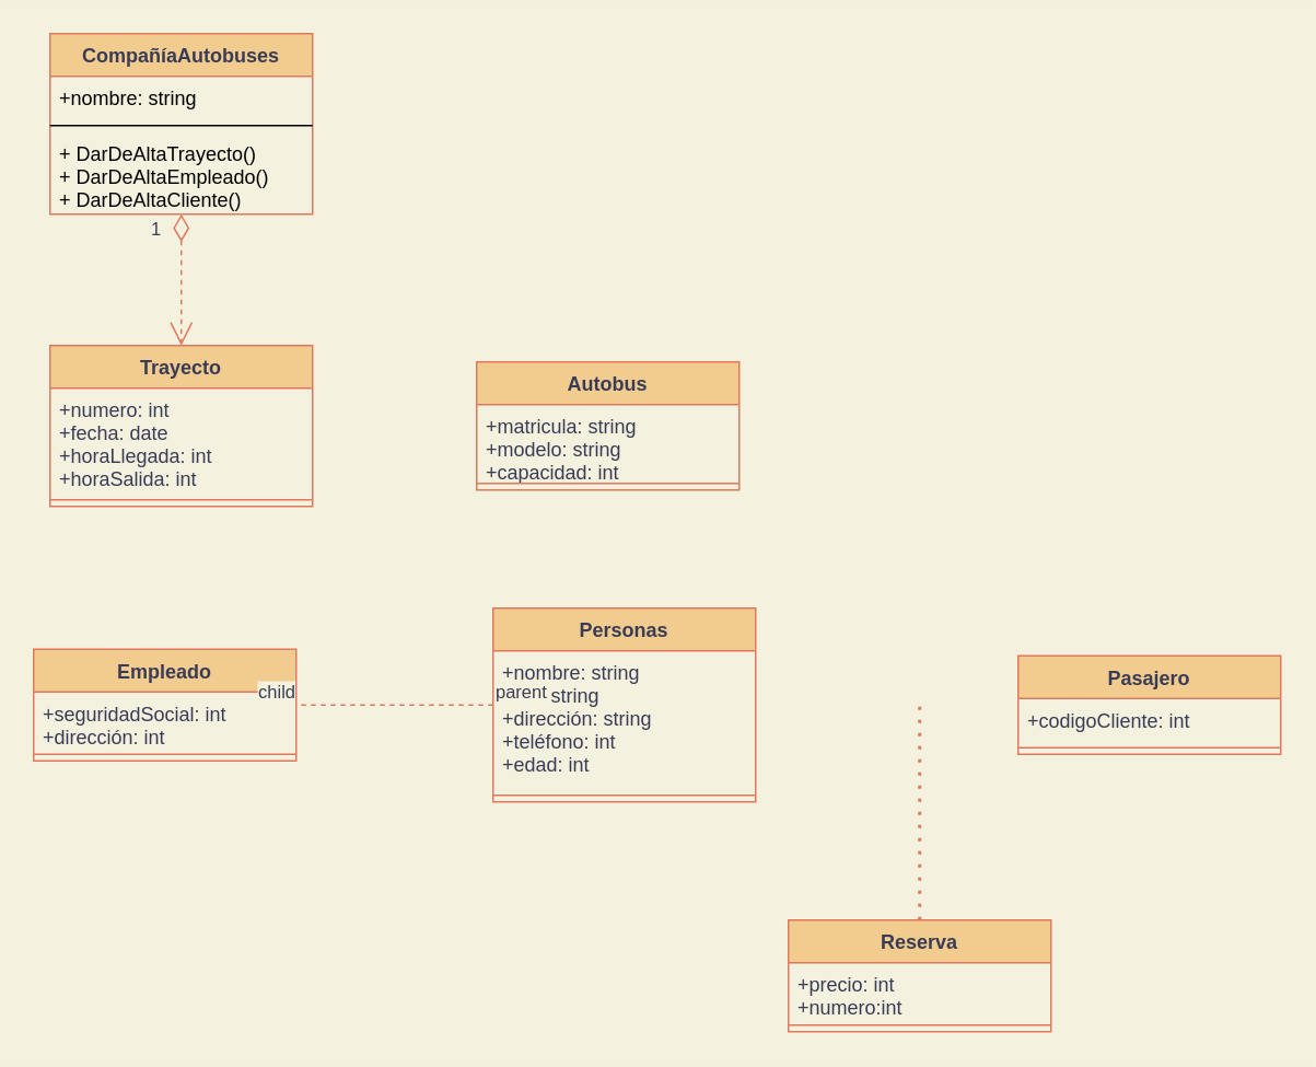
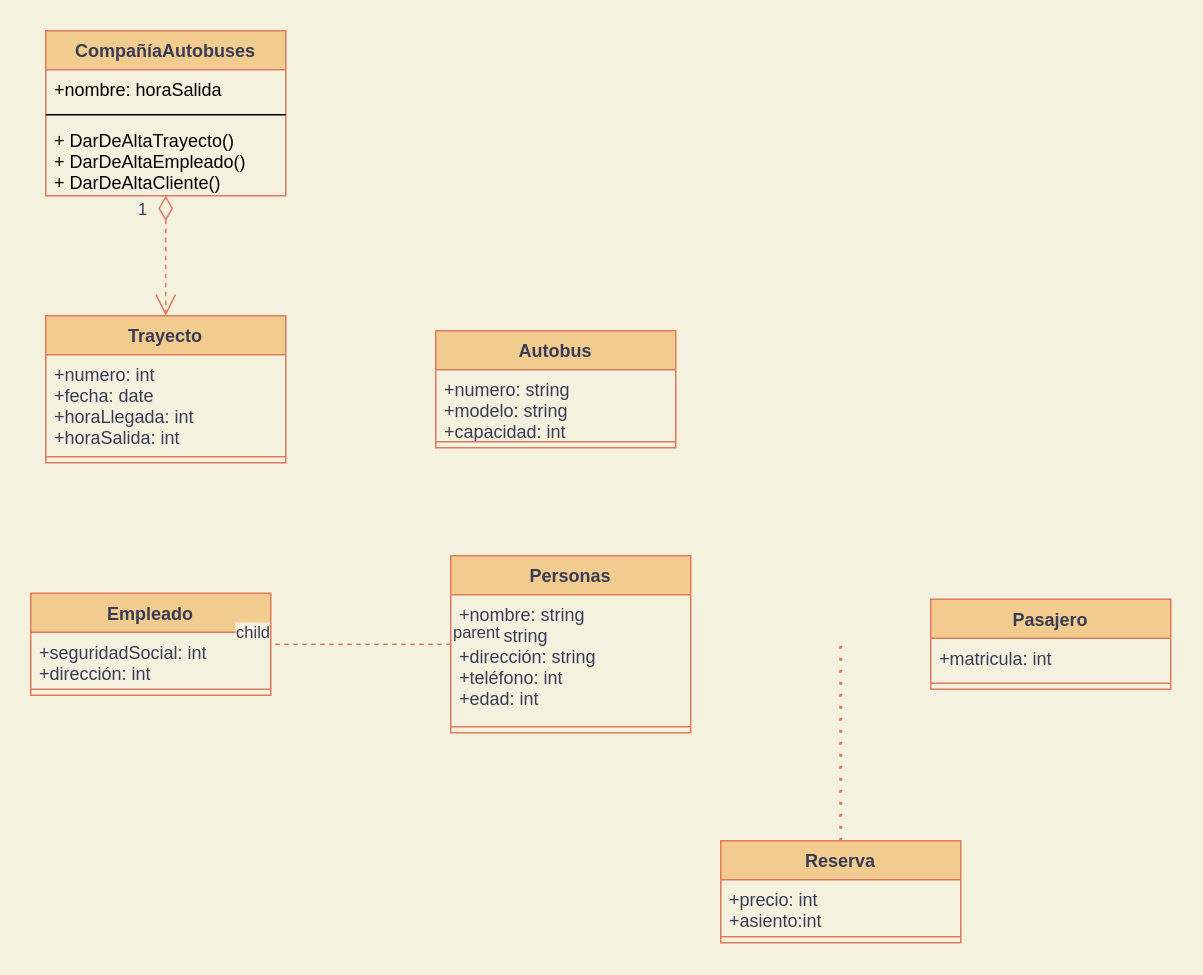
  <mxCell id="0" />
  <mxCell id="1" parent="0" />
  <mxCell id="2" value="Trayecto" style="swimlane;fontStyle=1;align=center;verticalAlign=top;childLayout=stackLayout;horizontal=1;startSize=26;horizontalStack=0;resizeParent=1;resizeParentMax=0;resizeLast=0;collapsible=1;marginBottom=0;fillColor=#F2CC8F;strokeColor=#E07A5F;fontColor=#393C56;" parent="1" vertex="1"><mxGeometry x="30" y="210" width="160" height="98" as="geometry" /></mxCell>
  <mxCell id="3" value="+numero: int&#10;+fecha: date&#10;+horaLlegada: int&#10;+horaSalida: int" style="text;strokeColor=none;fillColor=none;align=left;verticalAlign=top;spacingLeft=4;spacingRight=4;overflow=hidden;rotatable=0;points=[[0,0.5],[1,0.5]];portConstraint=eastwest;fontColor=#393C56;" parent="2" vertex="1"><mxGeometry y="26" width="160" height="64" as="geometry" /></mxCell>
  <mxCell id="4" value="" style="line;strokeWidth=1;fillColor=none;align=left;verticalAlign=middle;spacingTop=-1;spacingLeft=3;spacingRight=3;rotatable=0;labelPosition=right;points=[];portConstraint=eastwest;labelBackgroundColor=#F4F1DE;strokeColor=#E07A5F;fontColor=#393C56;" parent="2" vertex="1"><mxGeometry y="90" width="160" height="8" as="geometry" /></mxCell>
  <mxCell id="5" value="1" style="endArrow=open;html=1;endSize=12;startArrow=diamondThin;startSize=14;startFill=0;edgeStyle=orthogonalEdgeStyle;align=left;verticalAlign=bottom;labelBackgroundColor=#F4F1DE;strokeColor=#E07A5F;fontColor=#393C56;dashed=1;" parent="1" source="25" target="2" edge="1"><mxGeometry x="-0.556" y="-20" relative="1" as="geometry"><mxPoint x="110" y="110" as="sourcePoint" /><mxPoint x="470" y="160" as="targetPoint" /><mxPoint as="offset" /></mxGeometry></mxCell>
  <mxCell id="6" value="Autobus" style="swimlane;fontStyle=1;align=center;verticalAlign=top;childLayout=stackLayout;horizontal=1;startSize=26;horizontalStack=0;resizeParent=1;resizeParentMax=0;resizeLast=0;collapsible=1;marginBottom=0;fillColor=#F2CC8F;strokeColor=#E07A5F;fontColor=#393C56;" parent="1" vertex="1"><mxGeometry x="290" y="220" width="160" height="78" as="geometry" /></mxCell>
- <mxCell id="7" value="+matricula: string&#10;+modelo: string&#10;+capacidad: int" style="text;strokeColor=none;fillColor=none;align=left;verticalAlign=top;spacingLeft=4;spacingRight=4;overflow=hidden;rotatable=0;points=[[0,0.5],[1,0.5]];portConstraint=eastwest;fontColor=#393C56;" parent="6" vertex="1"><mxGeometry y="26" width="160" height="44" as="geometry" /></mxCell>
+ <mxCell id="7" value="+numero: string&#10;+modelo: string&#10;+capacidad: int" style="text;strokeColor=none;fillColor=none;align=left;verticalAlign=top;spacingLeft=4;spacingRight=4;overflow=hidden;rotatable=0;points=[[0,0.5],[1,0.5]];portConstraint=eastwest;fontColor=#393C56;" parent="6" vertex="1"><mxGeometry y="26" width="160" height="44" as="geometry" /></mxCell>
  <mxCell id="8" value="" style="line;strokeWidth=1;fillColor=none;align=left;verticalAlign=middle;spacingTop=-1;spacingLeft=3;spacingRight=3;rotatable=0;labelPosition=right;points=[];portConstraint=eastwest;labelBackgroundColor=#F4F1DE;strokeColor=#E07A5F;fontColor=#393C56;" parent="6" vertex="1"><mxGeometry y="70" width="160" height="8" as="geometry" /></mxCell>
  <mxCell id="9" value="Personas" style="swimlane;fontStyle=1;align=center;verticalAlign=top;childLayout=stackLayout;horizontal=1;startSize=26;horizontalStack=0;resizeParent=1;resizeParentMax=0;resizeLast=0;collapsible=1;marginBottom=0;fillColor=#F2CC8F;strokeColor=#E07A5F;fontColor=#393C56;" parent="1" vertex="1"><mxGeometry x="300" y="370" width="160" height="118" as="geometry" /></mxCell>
  <mxCell id="10" value="+nombre: string&#10;+dni: string&#10;+dirección: string&#10;+teléfono: int&#10;+edad: int" style="text;strokeColor=none;fillColor=none;align=left;verticalAlign=top;spacingLeft=4;spacingRight=4;overflow=hidden;rotatable=0;points=[[0,0.5],[1,0.5]];portConstraint=eastwest;fontColor=#393C56;" parent="9" vertex="1"><mxGeometry y="26" width="160" height="84" as="geometry" /></mxCell>
  <mxCell id="11" value="" style="line;strokeWidth=1;fillColor=none;align=left;verticalAlign=middle;spacingTop=-1;spacingLeft=3;spacingRight=3;rotatable=0;labelPosition=right;points=[];portConstraint=eastwest;labelBackgroundColor=#F4F1DE;strokeColor=#E07A5F;fontColor=#393C56;" parent="9" vertex="1"><mxGeometry y="110" width="160" height="8" as="geometry" /></mxCell>
  <mxCell id="12" value="Empleado" style="swimlane;fontStyle=1;align=center;verticalAlign=top;childLayout=stackLayout;horizontal=1;startSize=26;horizontalStack=0;resizeParent=1;resizeParentMax=0;resizeLast=0;collapsible=1;marginBottom=0;fillColor=#F2CC8F;strokeColor=#E07A5F;fontColor=#393C56;" parent="1" vertex="1"><mxGeometry x="20" y="395" width="160" height="68" as="geometry" /></mxCell>
  <mxCell id="13" value="+seguridadSocial: int&#10;+dirección: int" style="text;strokeColor=none;fillColor=none;align=left;verticalAlign=top;spacingLeft=4;spacingRight=4;overflow=hidden;rotatable=0;points=[[0,0.5],[1,0.5]];portConstraint=eastwest;fontColor=#393C56;" parent="12" vertex="1"><mxGeometry y="26" width="160" height="34" as="geometry" /></mxCell>
  <mxCell id="14" value="" style="line;strokeWidth=1;fillColor=none;align=left;verticalAlign=middle;spacingTop=-1;spacingLeft=3;spacingRight=3;rotatable=0;labelPosition=right;points=[];portConstraint=eastwest;labelBackgroundColor=#F4F1DE;strokeColor=#E07A5F;fontColor=#393C56;" parent="12" vertex="1"><mxGeometry y="60" width="160" height="8" as="geometry" /></mxCell>
  <mxCell id="15" value="Pasajero" style="swimlane;fontStyle=1;align=center;verticalAlign=top;childLayout=stackLayout;horizontal=1;startSize=26;horizontalStack=0;resizeParent=1;resizeParentMax=0;resizeLast=0;collapsible=1;marginBottom=0;fillColor=#F2CC8F;strokeColor=#E07A5F;fontColor=#393C56;" parent="1" vertex="1"><mxGeometry x="620" y="399" width="160" height="60" as="geometry" /></mxCell>
- <mxCell id="16" value="+codigoCliente: int" style="text;strokeColor=none;fillColor=none;align=left;verticalAlign=top;spacingLeft=4;spacingRight=4;overflow=hidden;rotatable=0;points=[[0,0.5],[1,0.5]];portConstraint=eastwest;fontColor=#393C56;" parent="15" vertex="1"><mxGeometry y="26" width="160" height="26" as="geometry" /></mxCell>
+ <mxCell id="16" value="+matricula: int" style="text;strokeColor=none;fillColor=none;align=left;verticalAlign=top;spacingLeft=4;spacingRight=4;overflow=hidden;rotatable=0;points=[[0,0.5],[1,0.5]];portConstraint=eastwest;fontColor=#393C56;" parent="15" vertex="1"><mxGeometry y="26" width="160" height="26" as="geometry" /></mxCell>
  <mxCell id="17" value="" style="line;strokeWidth=1;fillColor=none;align=left;verticalAlign=middle;spacingTop=-1;spacingLeft=3;spacingRight=3;rotatable=0;labelPosition=right;points=[];portConstraint=eastwest;labelBackgroundColor=#F4F1DE;strokeColor=#E07A5F;fontColor=#393C56;" parent="15" vertex="1"><mxGeometry y="52" width="160" height="8" as="geometry" /></mxCell>
  <mxCell id="18" value="" style="endArrow=none;html=1;edgeStyle=orthogonalEdgeStyle;labelBackgroundColor=#F4F1DE;strokeColor=#E07A5F;fontColor=#393C56;dashed=1;" parent="1" source="9" target="12" edge="1"><mxGeometry relative="1" as="geometry"><mxPoint x="310" y="360" as="sourcePoint" /><mxPoint x="470" y="360" as="targetPoint" /></mxGeometry></mxCell>
  <mxCell id="19" value="parent" style="edgeLabel;resizable=0;html=1;align=left;verticalAlign=bottom;labelBackgroundColor=#F4F1DE;fontColor=#393C56;" parent="18" connectable="0" vertex="1"><mxGeometry x="-1" relative="1" as="geometry" /></mxCell>
  <mxCell id="20" value="child" style="edgeLabel;resizable=0;html=1;align=right;verticalAlign=bottom;labelBackgroundColor=#F4F1DE;fontColor=#393C56;" parent="18" connectable="0" vertex="1"><mxGeometry x="1" relative="1" as="geometry" /></mxCell>
  <mxCell id="21" value="" style="endArrow=none;dashed=1;html=1;dashPattern=1 3;strokeWidth=2;labelBackgroundColor=#F4F1DE;strokeColor=#E07A5F;fontColor=#393C56;" parent="1" target="22" edge="1"><mxGeometry width="50" height="50" relative="1" as="geometry"><mxPoint x="560" y="430" as="sourcePoint" /><mxPoint x="550" y="430" as="targetPoint" /></mxGeometry></mxCell>
  <mxCell id="22" value="Reserva" style="swimlane;fontStyle=1;align=center;verticalAlign=top;childLayout=stackLayout;horizontal=1;startSize=26;horizontalStack=0;resizeParent=1;resizeParentMax=0;resizeLast=0;collapsible=1;marginBottom=0;fillColor=#F2CC8F;strokeColor=#E07A5F;fontColor=#393C56;" parent="1" vertex="1"><mxGeometry x="480" y="560" width="160" height="68" as="geometry" /></mxCell>
- <mxCell id="23" value="+precio: int&#10;+numero:int&#10;" style="text;strokeColor=none;fillColor=none;align=left;verticalAlign=top;spacingLeft=4;spacingRight=4;overflow=hidden;rotatable=0;points=[[0,0.5],[1,0.5]];portConstraint=eastwest;fontColor=#393C56;" parent="22" vertex="1"><mxGeometry y="26" width="160" height="34" as="geometry" /></mxCell>
+ <mxCell id="23" value="+precio: int&#10;+asiento:int&#10;" style="text;strokeColor=none;fillColor=none;align=left;verticalAlign=top;spacingLeft=4;spacingRight=4;overflow=hidden;rotatable=0;points=[[0,0.5],[1,0.5]];portConstraint=eastwest;fontColor=#393C56;" parent="22" vertex="1"><mxGeometry y="26" width="160" height="34" as="geometry" /></mxCell>
  <mxCell id="24" value="" style="line;strokeWidth=1;fillColor=none;align=left;verticalAlign=middle;spacingTop=-1;spacingLeft=3;spacingRight=3;rotatable=0;labelPosition=right;points=[];portConstraint=eastwest;labelBackgroundColor=#F4F1DE;strokeColor=#E07A5F;fontColor=#393C56;" parent="22" vertex="1"><mxGeometry y="60" width="160" height="8" as="geometry" /></mxCell>
  <mxCell id="25" value="CompañíaAutobuses" style="swimlane;fontStyle=1;align=center;verticalAlign=top;childLayout=stackLayout;horizontal=1;startSize=26;horizontalStack=0;resizeParent=1;resizeParentMax=0;resizeLast=0;collapsible=1;marginBottom=0;strokeColor=#E07A5F;fillColor=#F2CC8F;fontColor=#393C56;" parent="1" vertex="1"><mxGeometry x="30" y="20" width="160" height="110" as="geometry" /></mxCell>
- <mxCell id="26" value="+nombre: string" style="text;strokeColor=none;fillColor=none;align=left;verticalAlign=top;spacingLeft=4;spacingRight=4;overflow=hidden;rotatable=0;points=[[0,0.5],[1,0.5]];portConstraint=eastwest;" parent="25" vertex="1"><mxGeometry y="26" width="160" height="26" as="geometry" /></mxCell>
+ <mxCell id="26" value="+nombre: horaSalida" style="text;strokeColor=none;fillColor=none;align=left;verticalAlign=top;spacingLeft=4;spacingRight=4;overflow=hidden;rotatable=0;points=[[0,0.5],[1,0.5]];portConstraint=eastwest;" parent="25" vertex="1"><mxGeometry y="26" width="160" height="26" as="geometry" /></mxCell>
  <mxCell id="27" value="" style="line;strokeWidth=1;fillColor=none;align=left;verticalAlign=middle;spacingTop=-1;spacingLeft=3;spacingRight=3;rotatable=0;labelPosition=right;points=[];portConstraint=eastwest;" parent="25" vertex="1"><mxGeometry y="52" width="160" height="8" as="geometry" /></mxCell>
  <mxCell id="28" value="+ DarDeAltaTrayecto()&#10;+ DarDeAltaEmpleado()&#10;+ DarDeAltaCliente()" style="text;strokeColor=none;fillColor=none;align=left;verticalAlign=top;spacingLeft=4;spacingRight=4;overflow=hidden;rotatable=0;points=[[0,0.5],[1,0.5]];portConstraint=eastwest;" parent="25" vertex="1"><mxGeometry y="60" width="160" height="50" as="geometry" /></mxCell>
